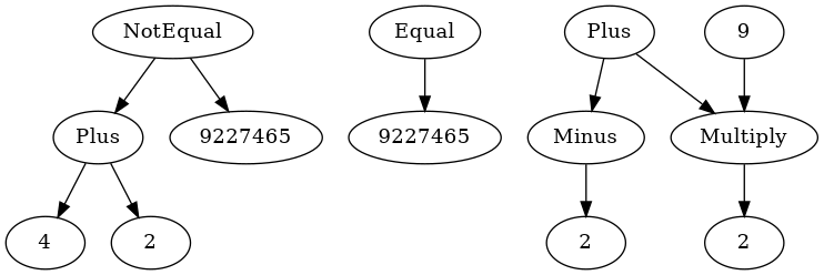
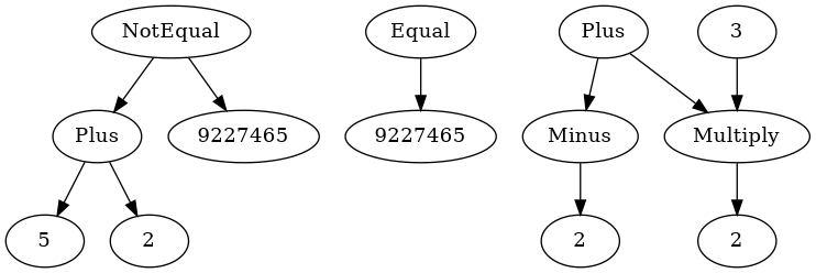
  digraph {
    n1 [label=NotEqual]
    n2 [label=Plus]
    n3 [label=9227465]
-   n4 [label=4]
+   n4 [label=5]
    n5 [label=2]
    n6 [label=Equal]
    n7 [label=9227465]
    n8 [label=Plus]
    n9 [label=Minus]
    n10 [label=Multiply]
    n11 [label=2]
    n12 [label=2]
-   n13 [label=9]
+   n13 [label=3]
    n1 -> n2
    n1 -> n3
    n2 -> n4
    n2 -> n5
    n6 -> n7
    n8 -> n9
    n8 -> n10
    n9 -> n11
    n10 -> n12
    n13 -> n10
  }
